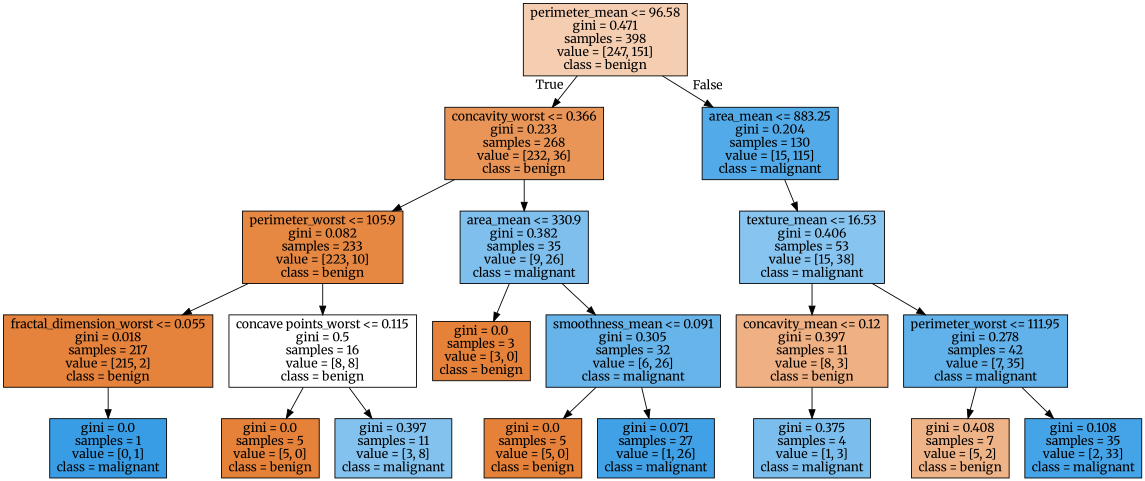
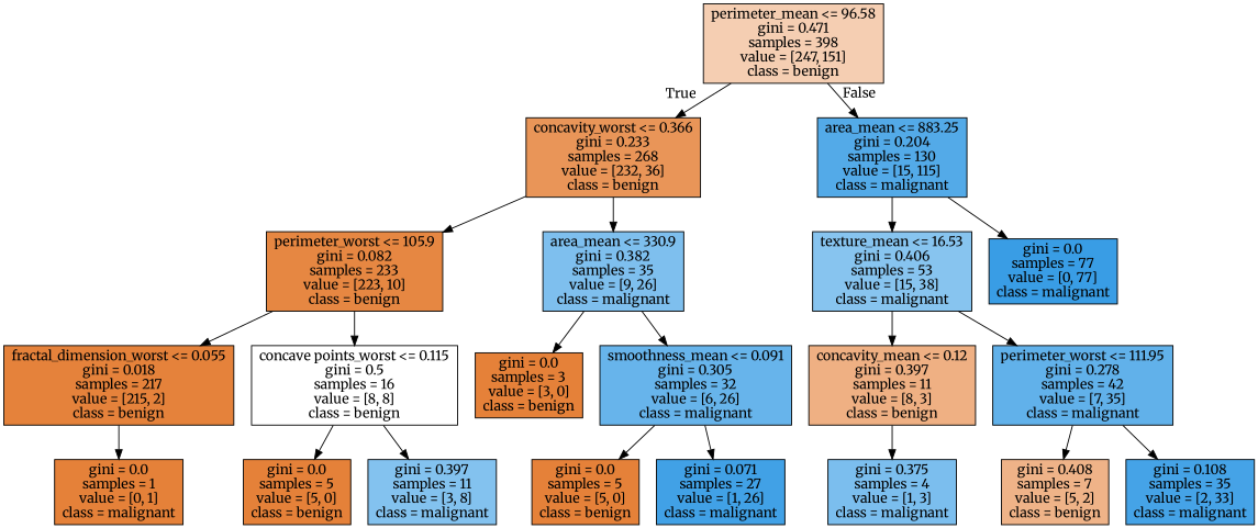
  digraph {
    fontname=Merriweather
    node [color=black fillcolor="#e58139" fontname=Merriweather shape=box style=filled]
    edge [fontname=Merriweather]
    n1 [fillcolor="#f5ceb2" label="perimeter_mean <= 96.58\ngini = 0.471\nsamples = 398\nvalue = [247, 151]\nclass = benign"]
    n2 [fillcolor="#e99558" label="concavity_worst <= 0.366\ngini = 0.233\nsamples = 268\nvalue = [232, 36]\nclass = benign"]
    n3 [fillcolor="#53aae8" label="area_mean <= 883.25\ngini = 0.204\nsamples = 130\nvalue = [15, 115]\nclass = malignant"]
    n4 [fillcolor="#e68742" label="perimeter_worst <= 105.9\ngini = 0.082\nsamples = 233\nvalue = [223, 10]\nclass = benign"]
    n5 [fillcolor="#7ebfee" label="area_mean <= 330.9\ngini = 0.382\nsamples = 35\nvalue = [9, 26]\nclass = malignant"]
    n6 [fillcolor="#87c4ef" label="texture_mean <= 16.53\ngini = 0.406\nsamples = 53\nvalue = [15, 38]\nclass = malignant"]
+   n7 [fillcolor="#399de5" label="gini = 0.0\nsamples = 77\nvalue = [0, 77]\nclass = malignant"]
    n8 [fillcolor="#e5823b" label="fractal_dimension_worst <= 0.055\ngini = 0.018\nsamples = 217\nvalue = [215, 2]\nclass = benign"]
    n9 [fillcolor="#ffffff" label="concave points_worst <= 0.115\ngini = 0.5\nsamples = 16\nvalue = [8, 8]\nclass = benign"]
    n10 [label="gini = 0.0\nsamples = 3\nvalue = [3, 0]\nclass = benign"]
    n11 [fillcolor="#67b4eb" label="smoothness_mean <= 0.091\ngini = 0.305\nsamples = 32\nvalue = [6, 26]\nclass = malignant"]
-   n12 [fillcolor="#399de5" label="gini = 0.0\nsamples = 1\nvalue = [0, 1]\nclass = malignant"]
+   n12 [label="gini = 0.0\nsamples = 1\nvalue = [0, 1]\nclass = malignant"]
    n13 [label="gini = 0.0\nsamples = 5\nvalue = [5, 0]\nclass = benign"]
    n14 [fillcolor="#83c2ef" label="gini = 0.397\nsamples = 11\nvalue = [3, 8]\nclass = malignant"]
    n15 [label="gini = 0.0\nsamples = 5\nvalue = [5, 0]\nclass = benign"]
    n16 [fillcolor="#41a1e6" label="gini = 0.071\nsamples = 27\nvalue = [1, 26]\nclass = malignant"]
    n17 [fillcolor="#efb083" label="concavity_mean <= 0.12\ngini = 0.397\nsamples = 11\nvalue = [8, 3]\nclass = benign"]
    n18 [fillcolor="#61b1ea" label="perimeter_worst <= 111.95\ngini = 0.278\nsamples = 42\nvalue = [7, 35]\nclass = malignant"]
    n19 [fillcolor="#7bbeee" label="gini = 0.375\nsamples = 4\nvalue = [1, 3]\nclass = malignant"]
    n20 [fillcolor="#efb388" label="gini = 0.408\nsamples = 7\nvalue = [5, 2]\nclass = benign"]
    n21 [fillcolor="#45a3e7" label="gini = 0.108\nsamples = 35\nvalue = [2, 33]\nclass = malignant"]
    n1 -> n2 [headlabel=True labelangle=45 labeldistance=2.5]
    n1 -> n3 [headlabel=False labelangle=-45 labeldistance=2.5]
    n2 -> n4
    n2 -> n5
    n3 -> n6
+   n3 -> n7
    n4 -> n8
    n4 -> n9
    n5 -> n10
    n5 -> n11
    n6 -> n17
    n6 -> n18
    n8 -> n12
    n9 -> n13
    n9 -> n14
    n11 -> n15
    n11 -> n16
    n17 -> n19
    n18 -> n20
    n18 -> n21
  }
